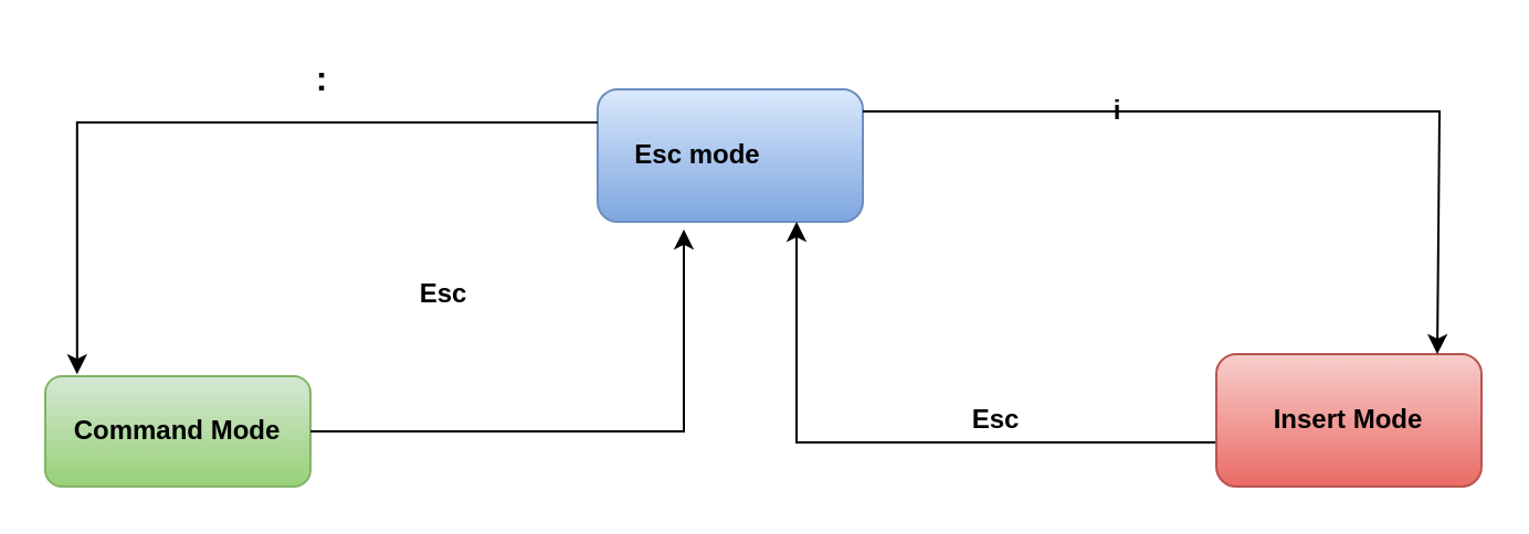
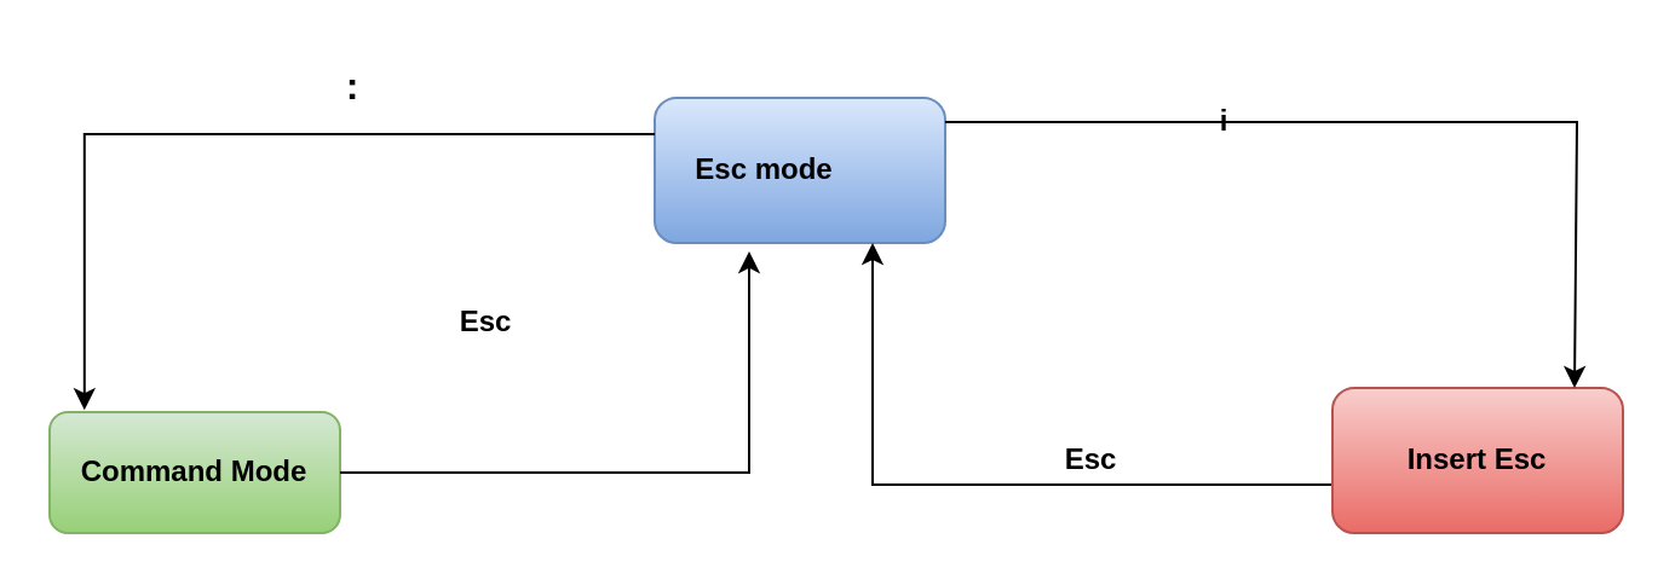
  <mxCell id="0" />
  <mxCell id="1" parent="0" />
  <mxCell id="2" value="" style="rounded=1;whiteSpace=wrap;html=1;fillColor=#dae8fc;gradientColor=#7ea6e0;strokeColor=#6c8ebf;" vertex="1" parent="1"><mxGeometry x="270" y="40" width="120" height="60" as="geometry" /></mxCell>
  <mxCell id="3" value="&lt;b&gt;Command Mode&lt;/b&gt;" style="rounded=1;whiteSpace=wrap;html=1;fillColor=#d5e8d4;gradientColor=#97d077;strokeColor=#82b366;" vertex="1" parent="1"><mxGeometry x="20" y="170" width="120" height="50" as="geometry" /></mxCell>
  <mxCell id="4" style="edgeStyle=orthogonalEdgeStyle;rounded=0;orthogonalLoop=1;jettySize=auto;html=1;entryX=0.75;entryY=1;entryDx=0;entryDy=0;" edge="1" parent="1" source="5" target="2"><mxGeometry relative="1" as="geometry"><Array as="points"><mxPoint x="360" y="200" /></Array></mxGeometry></mxCell>
- <mxCell id="5" value="&lt;b&gt;Insert Mode&lt;/b&gt;" style="rounded=1;whiteSpace=wrap;html=1;fillColor=#f8cecc;gradientColor=#ea6b66;strokeColor=#b85450;" vertex="1" parent="1"><mxGeometry x="550" y="160" width="120" height="60" as="geometry" /></mxCell>
+ <mxCell id="5" value="&lt;b&gt;Insert Esc&lt;/b&gt;" style="rounded=1;whiteSpace=wrap;html=1;fillColor=#f8cecc;gradientColor=#ea6b66;strokeColor=#b85450;" vertex="1" parent="1"><mxGeometry x="550" y="160" width="120" height="60" as="geometry" /></mxCell>
  <mxCell id="6" value="&lt;b&gt;Esc mode&lt;/b&gt;" style="text;html=1;align=center;verticalAlign=middle;resizable=0;points=[];autosize=1;strokeColor=none;fillColor=none;" vertex="1" parent="1"><mxGeometry x="275" y="55" width="80" height="30" as="geometry" /></mxCell>
  <mxCell id="7" value="&lt;b&gt;&lt;font style=&quot;font-size: 16px;&quot;&gt;:&lt;/font&gt;&lt;/b&gt;" style="text;html=1;align=center;verticalAlign=middle;resizable=0;points=[];autosize=1;strokeColor=none;fillColor=none;" vertex="1" parent="1"><mxGeometry x="130" y="20" width="30" height="30" as="geometry" /></mxCell>
  <mxCell id="8" style="edgeStyle=orthogonalEdgeStyle;rounded=0;orthogonalLoop=1;jettySize=auto;html=1;entryX=0.12;entryY=-0.018;entryDx=0;entryDy=0;entryPerimeter=0;exitX=0;exitY=0.25;exitDx=0;exitDy=0;" edge="1" parent="1" source="2" target="3"><mxGeometry relative="1" as="geometry" /></mxCell>
  <mxCell id="9" value="&lt;b&gt;Esc&lt;/b&gt;" style="text;html=1;align=center;verticalAlign=middle;resizable=0;points=[];autosize=1;strokeColor=none;fillColor=none;" vertex="1" parent="1"><mxGeometry x="180" y="118" width="40" height="30" as="geometry" /></mxCell>
  <mxCell id="10" style="edgeStyle=orthogonalEdgeStyle;rounded=0;orthogonalLoop=1;jettySize=auto;html=1;" edge="1" parent="1" source="2"><mxGeometry relative="1" as="geometry"><mxPoint x="650" y="160" as="targetPoint" /><Array as="points"><mxPoint x="651" y="50" /></Array></mxGeometry></mxCell>
  <mxCell id="11" value="&lt;b&gt;i&lt;/b&gt;" style="text;html=1;align=center;verticalAlign=middle;resizable=0;points=[];autosize=1;strokeColor=none;fillColor=none;" vertex="1" parent="1"><mxGeometry x="490" y="35" width="30" height="30" as="geometry" /></mxCell>
  <mxCell id="12" style="edgeStyle=orthogonalEdgeStyle;rounded=0;orthogonalLoop=1;jettySize=auto;html=1;entryX=0.325;entryY=1.058;entryDx=0;entryDy=0;entryPerimeter=0;" edge="1" parent="1" source="3" target="2"><mxGeometry relative="1" as="geometry" /></mxCell>
  <mxCell id="13" value="&lt;b&gt;Esc&lt;/b&gt;" style="text;html=1;align=center;verticalAlign=middle;resizable=0;points=[];autosize=1;strokeColor=none;fillColor=none;" vertex="1" parent="1"><mxGeometry x="430" y="175" width="40" height="30" as="geometry" /></mxCell>
